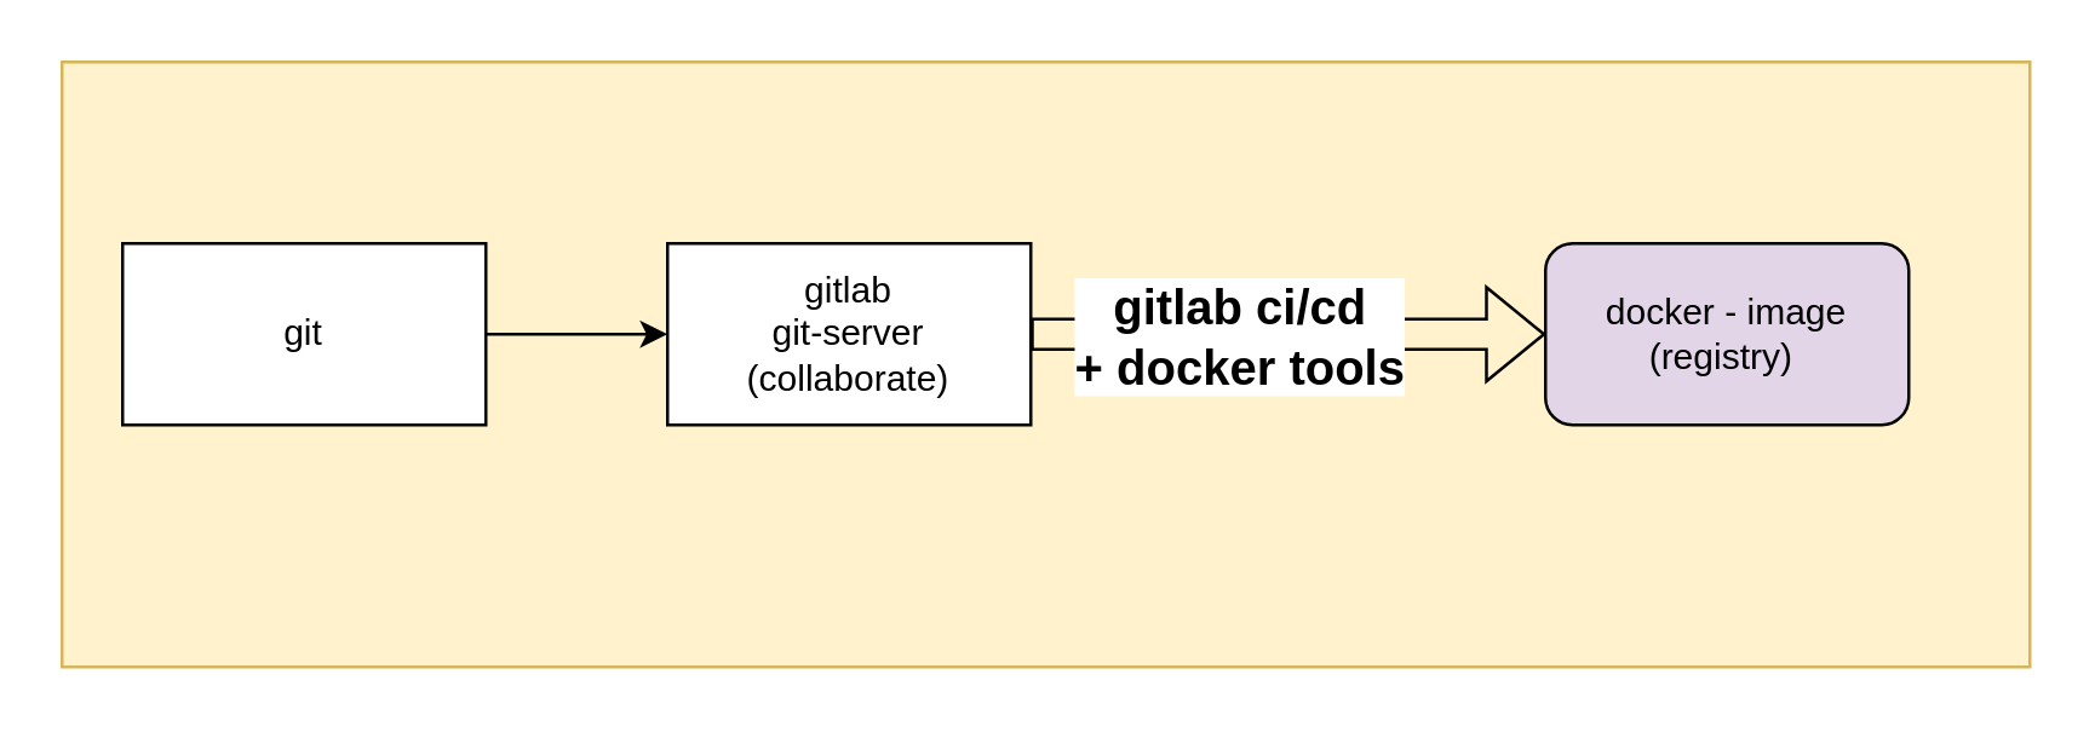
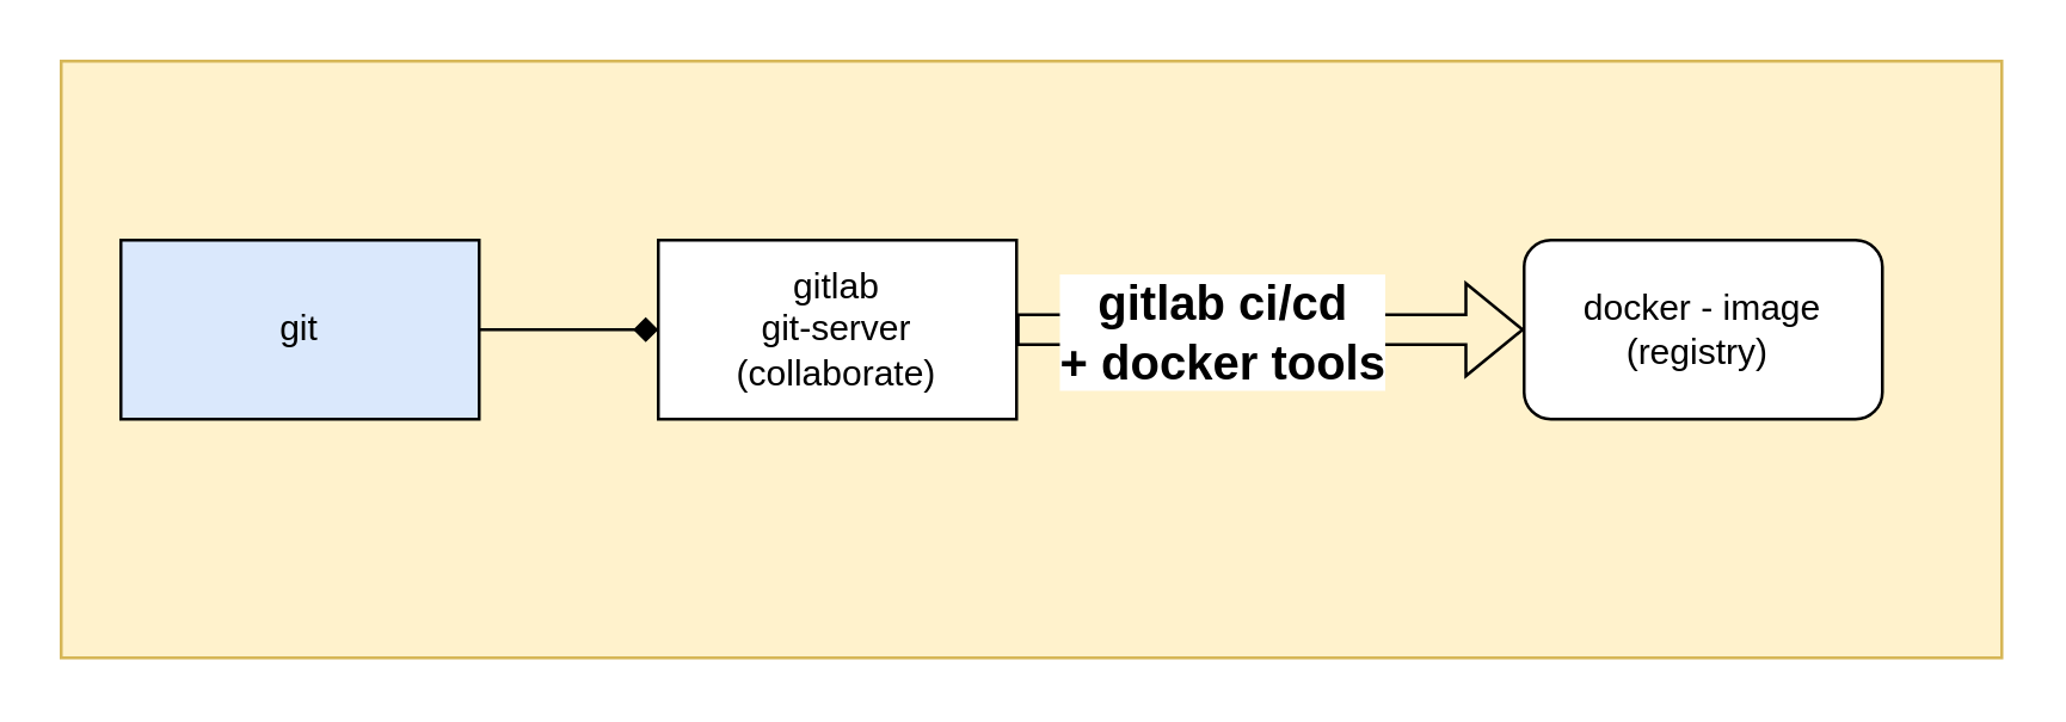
  <mxCell id="0" />
  <mxCell id="1" parent="0" />
  <mxCell id="2" value="" style="rounded=0;whiteSpace=wrap;html=1;fillColor=#fff2cc;strokeColor=#d6b656;" vertex="1" parent="1"><mxGeometry x="20" y="20" width="650" height="200" as="geometry" /></mxCell>
  <mxCell id="3" value="gitlab&lt;br&gt;git-server&lt;br&gt;(collaborate)" style="rounded=0;whiteSpace=wrap;html=1;" vertex="1" parent="1"><mxGeometry x="220" y="80" width="120" height="60" as="geometry" /></mxCell>
- <mxCell id="4" style="edgeStyle=orthogonalEdgeStyle;rounded=0;orthogonalLoop=1;jettySize=auto;html=1;entryX=0;entryY=0.5;entryDx=0;entryDy=0;" edge="1" parent="1" source="5" target="3"><mxGeometry relative="1" as="geometry" /></mxCell>
- <mxCell id="5" value="git" style="rounded=0;whiteSpace=wrap;html=1;" vertex="1" parent="1"><mxGeometry x="40" y="80" width="120" height="60" as="geometry" /></mxCell>
- <mxCell id="6" value="&lt;div&gt;&lt;br&gt;&lt;/div&gt;docker - image&lt;br&gt;(registry)&amp;nbsp;&lt;div&gt;&lt;br&gt;&lt;/div&gt;" style="rounded=1;whiteSpace=wrap;html=1;fillColor=#e1d5e7;" vertex="1" parent="1"><mxGeometry x="510" y="80" width="120" height="60" as="geometry" /></mxCell>
+ <mxCell id="4" style="edgeStyle=orthogonalEdgeStyle;rounded=0;orthogonalLoop=1;jettySize=auto;html=1;entryX=0;entryY=0.5;entryDx=0;entryDy=0;endArrow=diamond;" edge="1" parent="1" source="5" target="3"><mxGeometry relative="1" as="geometry" /></mxCell>
+ <mxCell id="5" value="git" style="rounded=0;whiteSpace=wrap;html=1;fillColor=#dae8fc;" vertex="1" parent="1"><mxGeometry x="40" y="80" width="120" height="60" as="geometry" /></mxCell>
+ <mxCell id="6" value="&lt;div&gt;&lt;br&gt;&lt;/div&gt;docker - image&lt;br&gt;(registry)&amp;nbsp;&lt;div&gt;&lt;br&gt;&lt;/div&gt;" style="rounded=1;whiteSpace=wrap;html=1;" vertex="1" parent="1"><mxGeometry x="510" y="80" width="120" height="60" as="geometry" /></mxCell>
  <mxCell id="7" value="" style="shape=flexArrow;endArrow=classic;html=1;rounded=0;exitX=1;exitY=0.5;exitDx=0;exitDy=0;entryX=0;entryY=0.5;entryDx=0;entryDy=0;" edge="1" parent="1" source="3" target="6"><mxGeometry width="50" height="50" relative="1" as="geometry"><mxPoint x="430" y="170" as="sourcePoint" /><mxPoint x="440" y="110" as="targetPoint" /></mxGeometry></mxCell>
  <mxCell id="8" value="gitlab ci/cd&lt;br&gt;+ docker tools" style="edgeLabel;html=1;align=center;verticalAlign=middle;resizable=0;points=[];fontStyle=1;fontSize=16;" vertex="1" connectable="0" parent="7"><mxGeometry x="0.098" y="-2" relative="1" as="geometry"><mxPoint x="-25" y="-2" as="offset" /></mxGeometry></mxCell>
